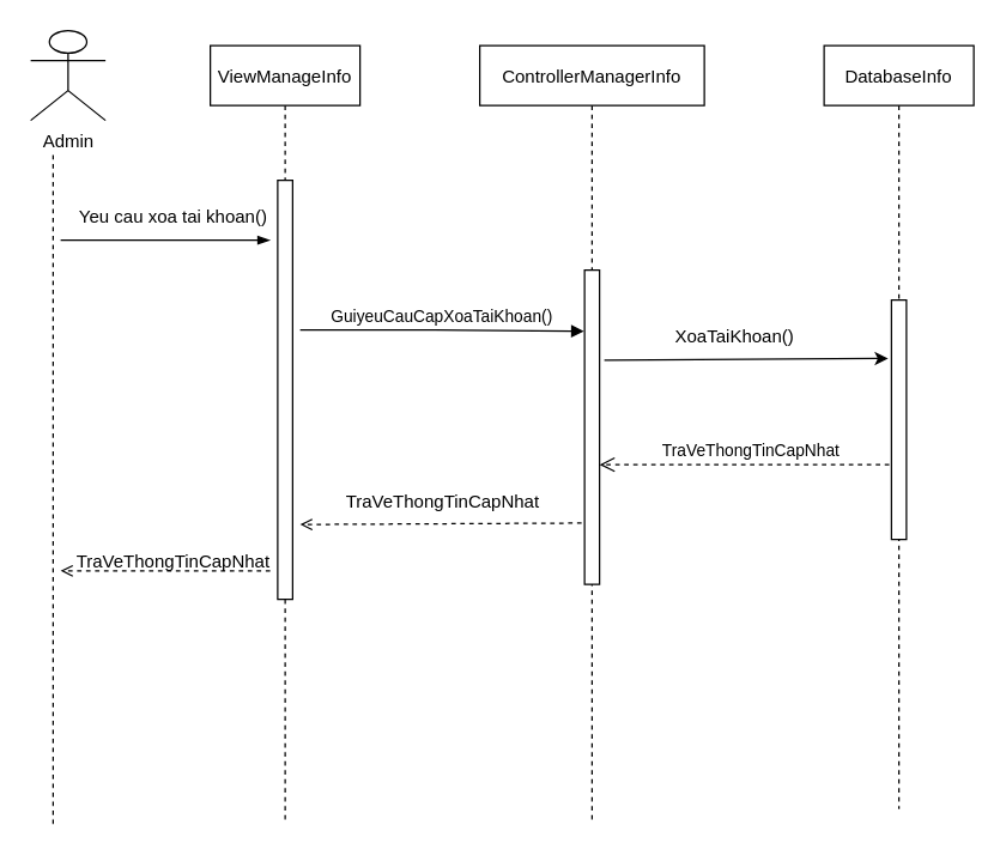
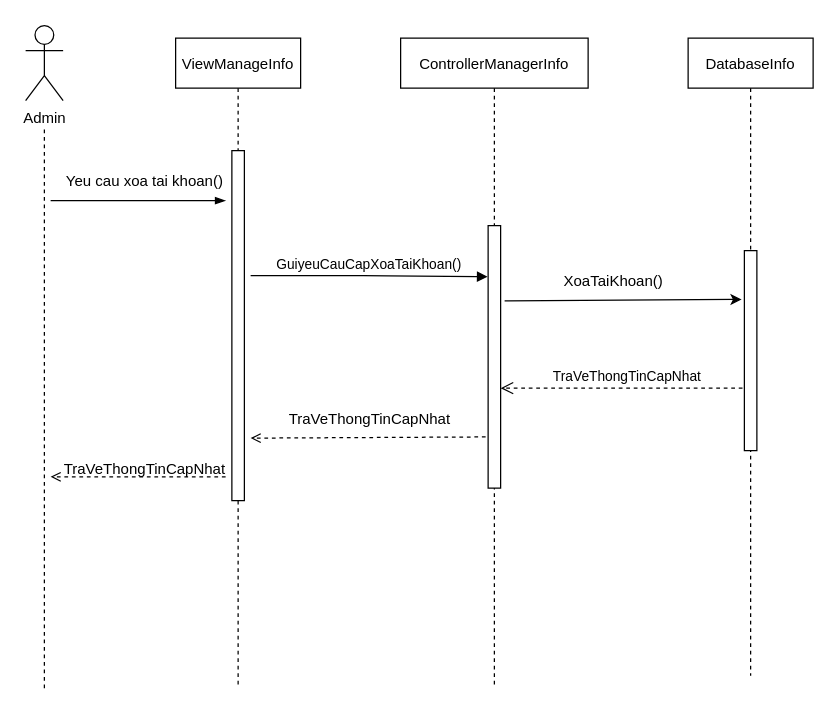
  <mxCell id="0" />
  <mxCell id="1" parent="0" />
  <mxCell id="2" value="ViewManageInfo" style="shape=umlLifeline;perimeter=lifelinePerimeter;container=1;collapsible=0;recursiveResize=0;rounded=0;shadow=0;strokeWidth=1;" parent="1" vertex="1"><mxGeometry x="140" y="30" width="100" height="520" as="geometry" /></mxCell>
  <mxCell id="3" value="" style="points=[];perimeter=orthogonalPerimeter;rounded=0;shadow=0;strokeWidth=1;" parent="2" vertex="1"><mxGeometry x="45" y="90" width="10" height="280" as="geometry" /></mxCell>
  <mxCell id="4" value="ControllerManagerInfo" style="shape=umlLifeline;perimeter=lifelinePerimeter;container=1;collapsible=0;recursiveResize=0;rounded=0;shadow=0;strokeWidth=1;" parent="1" vertex="1"><mxGeometry x="320" y="30" width="150" height="520" as="geometry" /></mxCell>
  <mxCell id="5" value="" style="points=[];perimeter=orthogonalPerimeter;rounded=0;shadow=0;strokeWidth=1;" parent="4" vertex="1"><mxGeometry x="70" y="150" width="10" height="210" as="geometry" /></mxCell>
  <mxCell id="6" value="TraVeThongTinCapNhat" style="verticalAlign=bottom;endArrow=open;dashed=1;endSize=8;shadow=0;strokeWidth=1;" parent="1" source="8" edge="1"><mxGeometry x="-0.003" relative="1" as="geometry"><mxPoint x="400" y="310" as="targetPoint" /><Array as="points"><mxPoint x="530" y="310" /></Array><mxPoint x="1" as="offset" /></mxGeometry></mxCell>
  <mxCell id="7" value="GuiyeuCauCapXoaTaiKhoan()" style="verticalAlign=bottom;endArrow=block;shadow=0;strokeWidth=1;entryX=-0.04;entryY=0.195;entryDx=0;entryDy=0;entryPerimeter=0;" parent="1" target="5" edge="1"><mxGeometry relative="1" as="geometry"><mxPoint x="200" y="220" as="sourcePoint" /><mxPoint x="380" y="132" as="targetPoint" /><Array as="points"><mxPoint x="300" y="220" /></Array></mxGeometry></mxCell>
  <mxCell id="8" value="DatabaseInfo" style="shape=umlLifeline;perimeter=lifelinePerimeter;container=1;collapsible=0;recursiveResize=0;rounded=0;shadow=0;strokeWidth=1;" parent="1" vertex="1"><mxGeometry x="550" y="30" width="100" height="510" as="geometry" /></mxCell>
  <mxCell id="9" value="" style="points=[];perimeter=orthogonalPerimeter;rounded=0;shadow=0;strokeWidth=1;" parent="8" vertex="1"><mxGeometry x="45" y="170" width="10" height="160" as="geometry" /></mxCell>
- <mxCell id="10" value="Admin" style="shape=umlActor;verticalLabelPosition=bottom;verticalAlign=top;html=1;outlineConnect=0;" parent="1" vertex="1"><mxGeometry x="20" y="20" width="50" height="60" as="geometry" /></mxCell>
+ <mxCell id="10" value="Admin" style="shape=umlActor;verticalLabelPosition=bottom;verticalAlign=top;html=1;outlineConnect=0;" parent="1" vertex="1"><mxGeometry x="20" y="20" width="30" height="60" as="geometry" /></mxCell>
  <mxCell id="11" value="" style="endArrow=none;dashed=1;html=1;rounded=0;" parent="1" edge="1"><mxGeometry width="50" height="50" relative="1" as="geometry"><mxPoint x="35" y="550" as="sourcePoint" /><mxPoint x="35" y="100" as="targetPoint" /></mxGeometry></mxCell>
  <mxCell id="12" value="" style="endArrow=classic;html=1;rounded=0;entryX=-0.22;entryY=0.244;entryDx=0;entryDy=0;entryPerimeter=0;exitX=1.32;exitY=0.287;exitDx=0;exitDy=0;exitPerimeter=0;" parent="1" source="5" target="9" edge="1"><mxGeometry width="50" height="50" relative="1" as="geometry"><mxPoint x="360" y="310" as="sourcePoint" /><mxPoint x="410" y="260" as="targetPoint" /></mxGeometry></mxCell>
  <mxCell id="13" value="XoaTaiKhoan()" style="text;html=1;align=center;verticalAlign=middle;resizable=0;points=[];autosize=1;strokeColor=none;fillColor=none;" parent="1" vertex="1"><mxGeometry x="440" y="210" width="100" height="30" as="geometry" /></mxCell>
  <mxCell id="14" value="" style="endArrow=blockThin;html=1;rounded=0;endFill=1;" parent="1" edge="1"><mxGeometry width="50" height="50" relative="1" as="geometry"><mxPoint x="40" y="160" as="sourcePoint" /><mxPoint x="180" y="160" as="targetPoint" /></mxGeometry></mxCell>
  <mxCell id="15" value="Yeu cau xoa tai khoan()" style="text;html=1;align=center;verticalAlign=middle;resizable=0;points=[];autosize=1;strokeColor=none;fillColor=none;" parent="1" vertex="1"><mxGeometry x="40" y="130" width="150" height="30" as="geometry" /></mxCell>
  <mxCell id="16" value="" style="endArrow=open;html=1;rounded=0;exitX=-0.2;exitY=0.805;exitDx=0;exitDy=0;exitPerimeter=0;dashed=1;endFill=0;" parent="1" source="5" edge="1"><mxGeometry width="50" height="50" relative="1" as="geometry"><mxPoint x="360" y="310" as="sourcePoint" /><mxPoint x="200" y="350" as="targetPoint" /></mxGeometry></mxCell>
  <mxCell id="17" value="" style="endArrow=open;html=1;rounded=0;dashed=1;endFill=0;" parent="1" edge="1"><mxGeometry width="50" height="50" relative="1" as="geometry"><mxPoint x="180" y="381" as="sourcePoint" /><mxPoint x="40" y="380.95" as="targetPoint" /></mxGeometry></mxCell>
  <mxCell id="18" value="TraVeThongTinCapNhat" style="text;html=1;align=center;verticalAlign=middle;resizable=0;points=[];autosize=1;strokeColor=none;fillColor=none;" parent="1" vertex="1"><mxGeometry x="220" y="320" width="150" height="30" as="geometry" /></mxCell>
  <mxCell id="19" value="TraVeThongTinCapNhat" style="text;html=1;align=center;verticalAlign=middle;resizable=0;points=[];autosize=1;strokeColor=none;fillColor=none;" parent="1" vertex="1"><mxGeometry x="40" y="360" width="150" height="30" as="geometry" /></mxCell>
